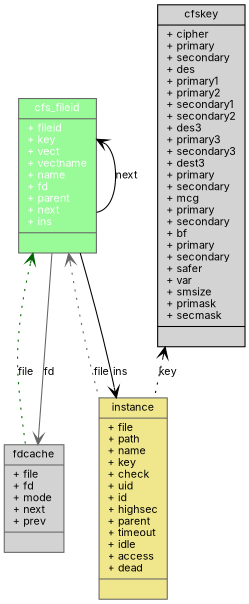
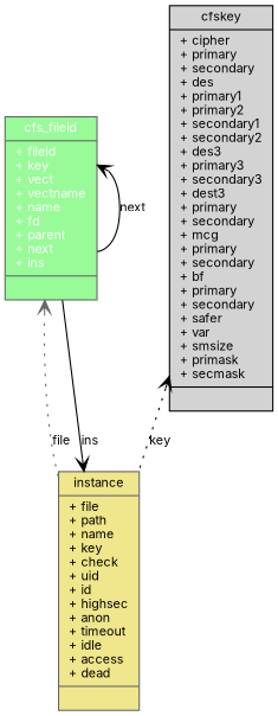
  digraph {
    fontname=Inter
    node [color=gray40 fillcolor=lightgrey fontname=Inter fontsize=10 shape=record style=filled]
    edge [arrowtail=open color=black dir=back fontname=Inter fontsize=10 labelfontname=Helvetica labelfontsize=10 style=solid]
    n1 [fillcolor=palegreen fontcolor=white height=0.2 label="{cfs_fileid\n|+ fileid\l+ key\l+ vect\l+ vectname\l+ name\l+ fd\l+ parent\l+ next\l+ ins\l|}" width=0.4]
-   n2 [height=0.2 label="{fdcache\n|+ file\l+ fd\l+ mode\l+ next\l+ prev\l|}" width=0.4]
-   n3 [fillcolor=khaki height=0.2 label="{instance\n|+ file\l+ path\l+ name\l+ key\l+ check\l+ uid\l+ id\l+ highsec\l+ parent\l+ timeout\l+ idle\l+ access\l+ dead\l|}" width=0.4]
+   n3 [fillcolor=khaki height=0.2 label="{instance\n|+ file\l+ path\l+ name\l+ key\l+ check\l+ uid\l+ id\l+ highsec\l+ anon\l+ timeout\l+ idle\l+ access\l+ dead\l|}" width=0.4]
    n4 [color=black height=0.2 label="{cfskey\n|+ cipher\l+ primary\l+ secondary\l+ des\l+ primary1\l+ primary2\l+ secondary1\l+ secondary2\l+ des3\l+ primary3\l+ secondary3\l+ dest3\l+ primary\l+ secondary\l+ mcg\l+ primary\l+ secondary\l+ bf\l+ primary\l+ secondary\l+ safer\l+ var\l+ smsize\l+ primask\l+ secmask\l|}" width=0.4]
    n1 -> n1 [label=next]
-   n1 -> n2 [color=darkgreen label=file style=dotted]
    n1 -> n3 [color=gray40 label=file style=dotted]
-   n2 -> n1 [color=gray40 label=fd]
    n3 -> n1 [label=ins]
    n4 -> n3 [label=key style=dotted]
  }
